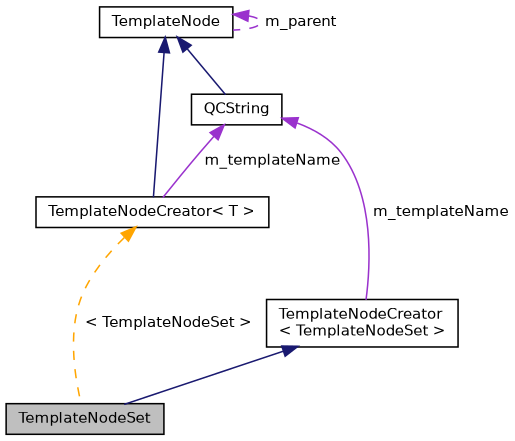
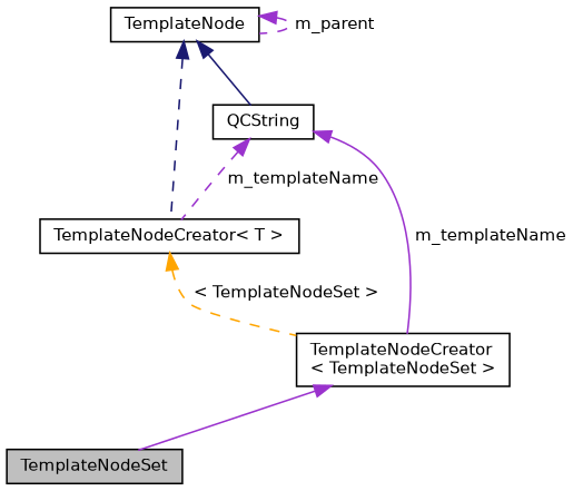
  digraph {
    node [color=black fillcolor=white fontname=Helvetica fontsize=10 shape=record style=filled]
    edge [color=midnightblue dir=back fontname=Helvetica fontsize=10 labelfontname=Helvetica labelfontsize=10 style=solid]
    n1 [fillcolor=grey75 fontcolor=black height=0.2 label=TemplateNodeSet width=0.4]
    n2 [height=0.2 label="TemplateNodeCreator\l\< TemplateNodeSet \>" width=0.4]
    n3 [height=0.2 label=TemplateNode width=0.4]
    n4 [height=0.2 label="TemplateNodeCreator\< T \>" width=0.4]
    n5 [height=0.2 label=QCString width=0.4]
-   n2 -> n1
+   n2 -> n1 [color=darkorchid3]
    n3 -> n3 [color=darkorchid3 label=" m_parent" style=dashed]
-   n3 -> n4
+   n3 -> n4 [style=dashed]
    n3 -> n5
-   n4 -> n1 [color=orange label=" \< TemplateNodeSet \>" style=dashed]
+   n4 -> n2 [color=orange label=" \< TemplateNodeSet \>" style=dashed]
    n5 -> n2 [color=darkorchid3 label=" m_templateName"]
-   n5 -> n4 [color=darkorchid3 label=" m_templateName"]
+   n5 -> n4 [color=darkorchid3 label=" m_templateName" style=dashed]
  }
